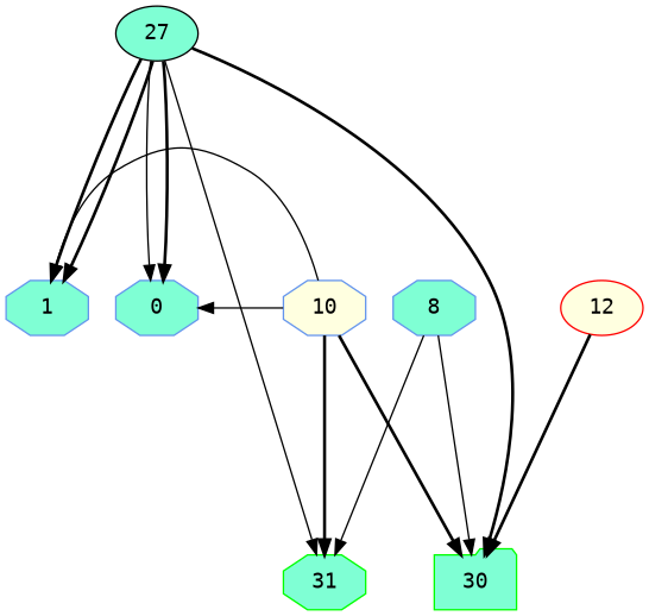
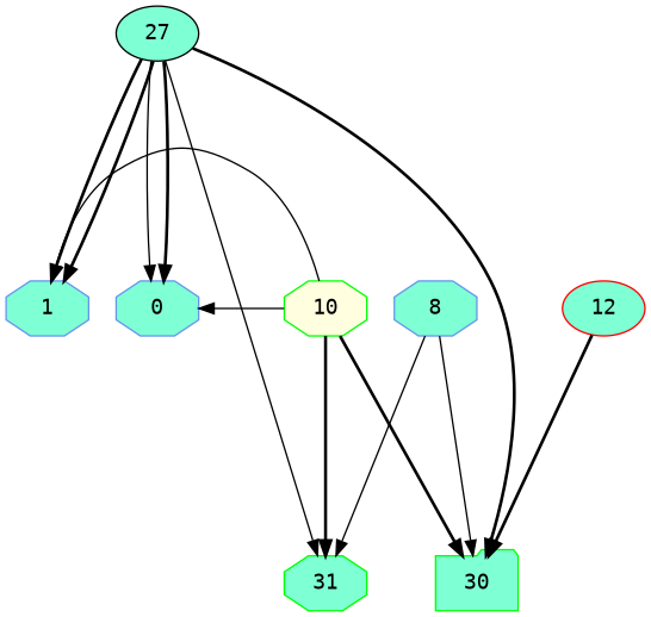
  digraph {
    fontname="DejaVu Sans Mono"
    ranksep=2.0
    node [color=cornflowerblue fillcolor=aquamarine fontname="DejaVu Sans Mono" shape=octagon style=filled]
    edge [fontname="DejaVu Sans Mono" style=bold]
    0
    1
    8
-   10 [fillcolor=lightyellow]
-   12 [color=red fillcolor=lightyellow shape=ellipse]
+   10 [color=green fillcolor=lightyellow]
+   12 [color=red shape=ellipse]
    27 [color=black shape=ellipse]
    30 [color=green shape=folder]
    31 [color=green]
    subgraph sub_1 {
      rank=same
      0
      1
      8
      10
      12
    }
    subgraph sub_2 {
      rank=same
      27
    }
    subgraph sub_3 {
      rank=same
      30
      31
    }
    8 -> 30 [style=solid]
    8 -> 31 [style=solid]
    10 -> 0 [style=solid]
    10 -> 1 [style=solid]
    10 -> 30
    10 -> 31
    12 -> 30
    27 -> 0 [style=solid]
    27 -> 0
    27 -> 1
    27 -> 1
    27 -> 30
    27 -> 31 [style=solid]
  }
